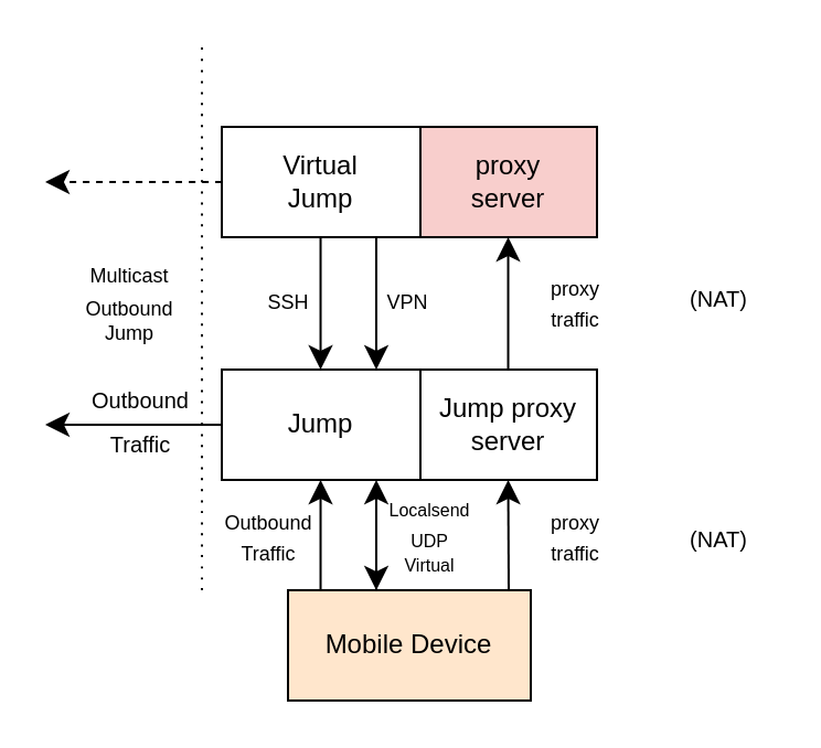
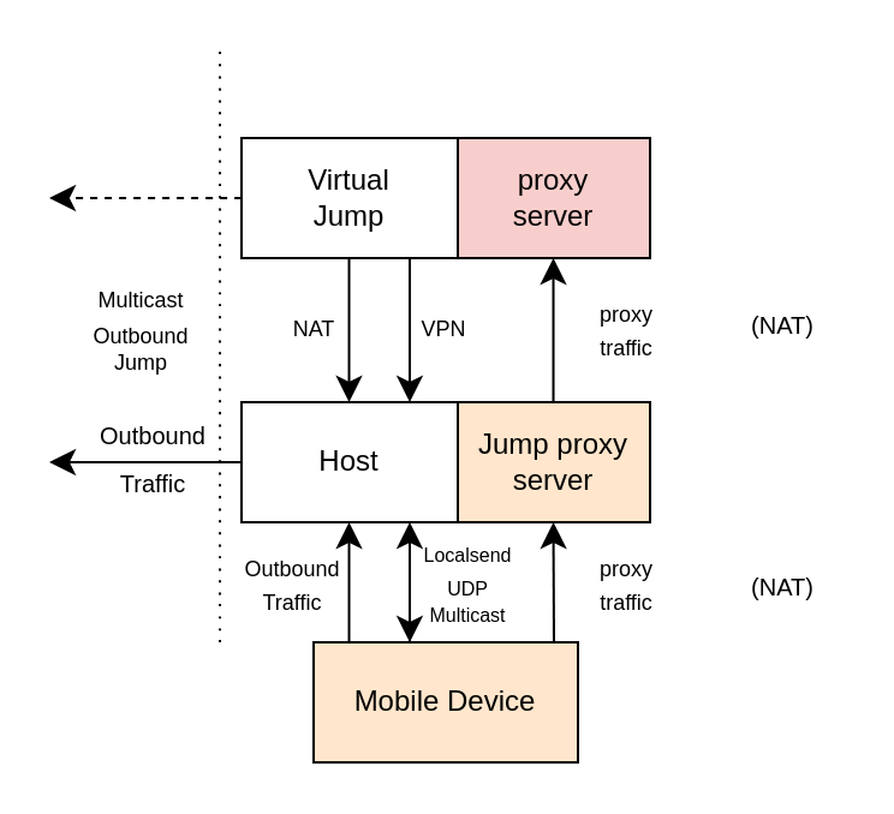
  <mxCell id="0" />
  <mxCell id="1" parent="0" />
  <mxCell id="2" value="" style="endArrow=none;dashed=1;html=1;dashPattern=1 4;strokeWidth=1;rounded=0;fontSize=12;startSize=8;endSize=8;curved=1;" edge="1" parent="1"><mxGeometry width="50" height="50" relative="1" as="geometry"><mxPoint x="91" y="267" as="sourcePoint" /><mxPoint x="91" y="20" as="targetPoint" /></mxGeometry></mxCell>
  <mxCell id="3" style="edgeStyle=none;curved=1;rounded=0;orthogonalLoop=1;jettySize=auto;html=1;exitX=0;exitY=0.5;exitDx=0;exitDy=0;fontSize=12;startSize=8;endSize=8;" edge="1" parent="1" source="4"><mxGeometry relative="1" as="geometry"><mxPoint x="20" y="192" as="targetPoint" /></mxGeometry></mxCell>
- <mxCell id="4" value="Jump" style="rounded=0;whiteSpace=wrap;html=1;" vertex="1" parent="1"><mxGeometry x="100" y="167" width="90" height="50" as="geometry" /></mxCell>
- <mxCell id="5" value="Jump proxy server" style="rounded=0;whiteSpace=wrap;html=1;" vertex="1" parent="1"><mxGeometry x="190" y="167" width="80" height="50" as="geometry" /></mxCell>
+ <mxCell id="4" value="Host" style="rounded=0;whiteSpace=wrap;html=1;" vertex="1" parent="1"><mxGeometry x="100" y="167" width="90" height="50" as="geometry" /></mxCell>
+ <mxCell id="5" value="Jump proxy server" style="rounded=0;whiteSpace=wrap;html=1;fillColor=#ffe6cc;" vertex="1" parent="1"><mxGeometry x="190" y="167" width="80" height="50" as="geometry" /></mxCell>
  <mxCell id="6" style="edgeStyle=none;curved=1;rounded=0;orthogonalLoop=1;jettySize=auto;html=1;entryX=0.5;entryY=1;entryDx=0;entryDy=0;fontSize=12;startSize=8;endSize=8;" edge="1" parent="1"><mxGeometry relative="1" as="geometry"><mxPoint x="144.76" y="277" as="sourcePoint" /><mxPoint x="144.76" y="217" as="targetPoint" /></mxGeometry></mxCell>
  <mxCell id="7" value="&lt;font size=&quot;1&quot;&gt;(NAT)&lt;/font&gt;" style="text;html=1;align=center;verticalAlign=middle;resizable=0;points=[];autosize=1;strokeColor=none;fillColor=none;fontSize=16;" vertex="1" parent="1"><mxGeometry x="300" y="227" width="50" height="30" as="geometry" /></mxCell>
  <mxCell id="8" style="edgeStyle=none;curved=1;rounded=0;orthogonalLoop=1;jettySize=auto;html=1;entryX=0.5;entryY=1;entryDx=0;entryDy=0;fontSize=12;startSize=8;endSize=8;" edge="1" parent="1"><mxGeometry relative="1" as="geometry"><mxPoint x="230" y="267" as="sourcePoint" /><mxPoint x="229.76" y="217" as="targetPoint" /></mxGeometry></mxCell>
  <mxCell id="9" style="edgeStyle=none;curved=1;rounded=0;orthogonalLoop=1;jettySize=auto;html=1;exitX=0;exitY=0.5;exitDx=0;exitDy=0;fontSize=12;startSize=8;endSize=8;dashed=1;" edge="1" parent="1" source="10"><mxGeometry relative="1" as="geometry"><mxPoint x="20" y="82" as="targetPoint" /></mxGeometry></mxCell>
  <mxCell id="10" value="Virtual&lt;div&gt;Jump&lt;/div&gt;" style="rounded=0;whiteSpace=wrap;html=1;" vertex="1" parent="1"><mxGeometry x="100" y="57" width="90" height="50" as="geometry" /></mxCell>
  <mxCell id="11" value="proxy&lt;div&gt;server&lt;/div&gt;" style="rounded=0;whiteSpace=wrap;html=1;fillColor=#f8cecc;" vertex="1" parent="1"><mxGeometry x="190" y="57" width="80" height="50" as="geometry" /></mxCell>
  <mxCell id="12" style="edgeStyle=none;curved=1;rounded=0;orthogonalLoop=1;jettySize=auto;html=1;entryX=0.5;entryY=1;entryDx=0;entryDy=0;fontSize=12;startSize=8;endSize=8;" edge="1" parent="1"><mxGeometry relative="1" as="geometry"><mxPoint x="229.76" y="167" as="sourcePoint" /><mxPoint x="229.76" y="107" as="targetPoint" /></mxGeometry></mxCell>
  <mxCell id="13" style="edgeStyle=none;curved=1;rounded=0;orthogonalLoop=1;jettySize=auto;html=1;fontSize=12;startSize=8;endSize=8;" edge="1" parent="1"><mxGeometry relative="1" as="geometry"><mxPoint x="170" y="107" as="sourcePoint" /><mxPoint x="170" y="167" as="targetPoint" /></mxGeometry></mxCell>
  <mxCell id="14" style="edgeStyle=none;curved=1;rounded=0;orthogonalLoop=1;jettySize=auto;html=1;fontSize=12;startSize=8;endSize=8;" edge="1" parent="1"><mxGeometry relative="1" as="geometry"><mxPoint x="144.76" y="107" as="sourcePoint" /><mxPoint x="144.76" y="167" as="targetPoint" /></mxGeometry></mxCell>
- <mxCell id="15" value="&lt;font style=&quot;font-size: 9px;&quot;&gt;SSH&lt;/font&gt;" style="text;html=1;align=center;verticalAlign=middle;resizable=0;points=[];autosize=1;strokeColor=none;fillColor=none;fontSize=16;" vertex="1" parent="1"><mxGeometry x="110" y="119" width="40" height="30" as="geometry" /></mxCell>
+ <mxCell id="15" value="&lt;font style=&quot;font-size: 9px;&quot;&gt;NAT&lt;/font&gt;" style="text;html=1;align=center;verticalAlign=middle;resizable=0;points=[];autosize=1;strokeColor=none;fillColor=none;fontSize=16;" vertex="1" parent="1"><mxGeometry x="110" y="119" width="40" height="30" as="geometry" /></mxCell>
  <mxCell id="16" value="&lt;font style=&quot;font-size: 9px;&quot;&gt;VPN&lt;/font&gt;" style="text;html=1;align=center;verticalAlign=middle;resizable=0;points=[];autosize=1;strokeColor=none;fillColor=none;fontSize=16;" vertex="1" parent="1"><mxGeometry x="164" y="119" width="40" height="30" as="geometry" /></mxCell>
  <mxCell id="17" value="&lt;font style=&quot;font-size: 9px; line-height: 60%;&quot;&gt;proxy&lt;/font&gt;&lt;div style=&quot;line-height: 60%;&quot;&gt;&lt;font style=&quot;font-size: 9px; line-height: 60%;&quot;&gt;traffic&lt;/font&gt;&lt;/div&gt;" style="text;html=1;align=center;verticalAlign=middle;resizable=0;points=[];autosize=1;strokeColor=none;fillColor=none;fontSize=16;" vertex="1" parent="1"><mxGeometry x="235" y="113" width="50" height="40" as="geometry" /></mxCell>
  <mxCell id="18" value="&lt;font style=&quot;font-size: 9px; line-height: 60%;&quot;&gt;proxy&lt;/font&gt;&lt;div style=&quot;line-height: 60%;&quot;&gt;&lt;font style=&quot;font-size: 9px; line-height: 60%;&quot;&gt;traffic&lt;/font&gt;&lt;/div&gt;" style="text;html=1;align=center;verticalAlign=middle;resizable=0;points=[];autosize=1;strokeColor=none;fillColor=none;fontSize=16;" vertex="1" parent="1"><mxGeometry x="235" y="219" width="50" height="40" as="geometry" /></mxCell>
  <mxCell id="19" value="&lt;font size=&quot;1&quot;&gt;(NAT)&lt;/font&gt;" style="text;html=1;align=center;verticalAlign=middle;resizable=0;points=[];autosize=1;strokeColor=none;fillColor=none;fontSize=16;" vertex="1" parent="1"><mxGeometry x="300" y="118" width="50" height="30" as="geometry" /></mxCell>
  <mxCell id="20" value="&lt;font style=&quot;font-size: 9px; line-height: 50%;&quot;&gt;Outbound&lt;/font&gt;&lt;div style=&quot;line-height: 50%;&quot;&gt;&lt;font style=&quot;font-size: 9px; line-height: 50%;&quot;&gt;Traffic&lt;/font&gt;&lt;/div&gt;" style="text;html=1;align=center;verticalAlign=middle;resizable=0;points=[];autosize=1;strokeColor=none;fillColor=none;fontSize=16;" vertex="1" parent="1"><mxGeometry x="91" y="219" width="60" height="40" as="geometry" /></mxCell>
  <mxCell id="21" style="edgeStyle=none;curved=1;rounded=0;orthogonalLoop=1;jettySize=auto;html=1;entryX=0.5;entryY=1;entryDx=0;entryDy=0;fontSize=12;startSize=8;endSize=8;" edge="1" parent="1"><mxGeometry relative="1" as="geometry"><mxPoint x="170" y="267" as="sourcePoint" /><mxPoint x="170" y="217" as="targetPoint" /></mxGeometry></mxCell>
  <mxCell id="22" value="Mobile Device" style="rounded=0;whiteSpace=wrap;html=1;fillColor=#ffe6cc;" vertex="1" parent="1"><mxGeometry x="130" y="267" width="110" height="50" as="geometry" /></mxCell>
- <mxCell id="23" value="&lt;font style=&quot;font-size: 8px; line-height: 60%;&quot;&gt;Localsend&lt;/font&gt;&lt;div style=&quot;line-height: 60%;&quot;&gt;&lt;font style=&quot;font-size: 8px; line-height: 60%;&quot;&gt;UDP&lt;/font&gt;&lt;/div&gt;&lt;div style=&quot;line-height: 60%;&quot;&gt;&lt;font style=&quot;font-size: 8px; line-height: 60%;&quot;&gt;Virtual&lt;/font&gt;&lt;/div&gt;" style="text;html=1;align=center;verticalAlign=middle;resizable=0;points=[];autosize=1;strokeColor=none;fillColor=none;fontSize=16;" vertex="1" parent="1"><mxGeometry x="164" y="214" width="60" height="50" as="geometry" /></mxCell>
+ <mxCell id="23" value="&lt;font style=&quot;font-size: 8px; line-height: 60%;&quot;&gt;Localsend&lt;/font&gt;&lt;div style=&quot;line-height: 60%;&quot;&gt;&lt;font style=&quot;font-size: 8px; line-height: 60%;&quot;&gt;UDP&lt;/font&gt;&lt;/div&gt;&lt;div style=&quot;line-height: 60%;&quot;&gt;&lt;font style=&quot;font-size: 8px; line-height: 60%;&quot;&gt;Multicast&lt;/font&gt;&lt;/div&gt;" style="text;html=1;align=center;verticalAlign=middle;resizable=0;points=[];autosize=1;strokeColor=none;fillColor=none;fontSize=16;" vertex="1" parent="1"><mxGeometry x="164" y="214" width="60" height="50" as="geometry" /></mxCell>
  <mxCell id="24" style="edgeStyle=none;curved=1;rounded=0;orthogonalLoop=1;jettySize=auto;html=1;fontSize=12;startSize=8;endSize=8;exitX=0.411;exitY=0.03;exitDx=0;exitDy=0;exitPerimeter=0;" edge="1" parent="1"><mxGeometry relative="1" as="geometry"><mxPoint x="170" y="219" as="sourcePoint" /><mxPoint x="170" y="267" as="targetPoint" /></mxGeometry></mxCell>
  <mxCell id="25" value="&lt;span style=&quot;font-size: 10px;&quot;&gt;Outbound&lt;/span&gt;&lt;div&gt;&lt;span style=&quot;font-size: 10px;&quot;&gt;Traffic&lt;/span&gt;&lt;/div&gt;" style="text;html=1;align=center;verticalAlign=middle;resizable=0;points=[];autosize=1;strokeColor=none;fillColor=none;fontSize=16;" vertex="1" parent="1"><mxGeometry x="28" y="164" width="70" height="50" as="geometry" /></mxCell>
  <mxCell id="26" value="&lt;font style=&quot;font-size: 9px; line-height: 70%;&quot;&gt;Multicast&lt;/font&gt;&lt;div style=&quot;line-height: 70%;&quot;&gt;&lt;font style=&quot;font-size: 9px; line-height: 70%;&quot;&gt;Outbound&lt;/font&gt;&lt;/div&gt;&lt;div style=&quot;line-height: 70%;&quot;&gt;&lt;font style=&quot;font-size: 9px; line-height: 70%;&quot;&gt;Jump&lt;/font&gt;&lt;/div&gt;" style="text;html=1;align=center;verticalAlign=middle;resizable=0;points=[];autosize=1;strokeColor=none;fillColor=none;fontSize=16;" vertex="1" parent="1"><mxGeometry x="28" y="103" width="60" height="60" as="geometry" /></mxCell>
